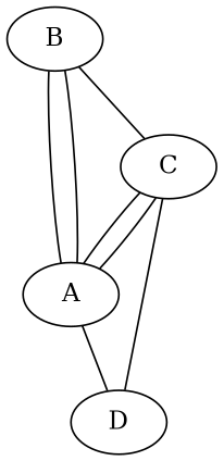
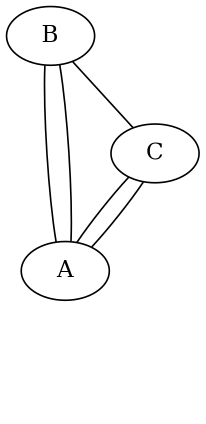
  graph {
    B
    A
    C
-   D
    B -- A
    B -- A
    B -- C
-   A -- D
    C -- A
    C -- A
-   C -- D
  }
